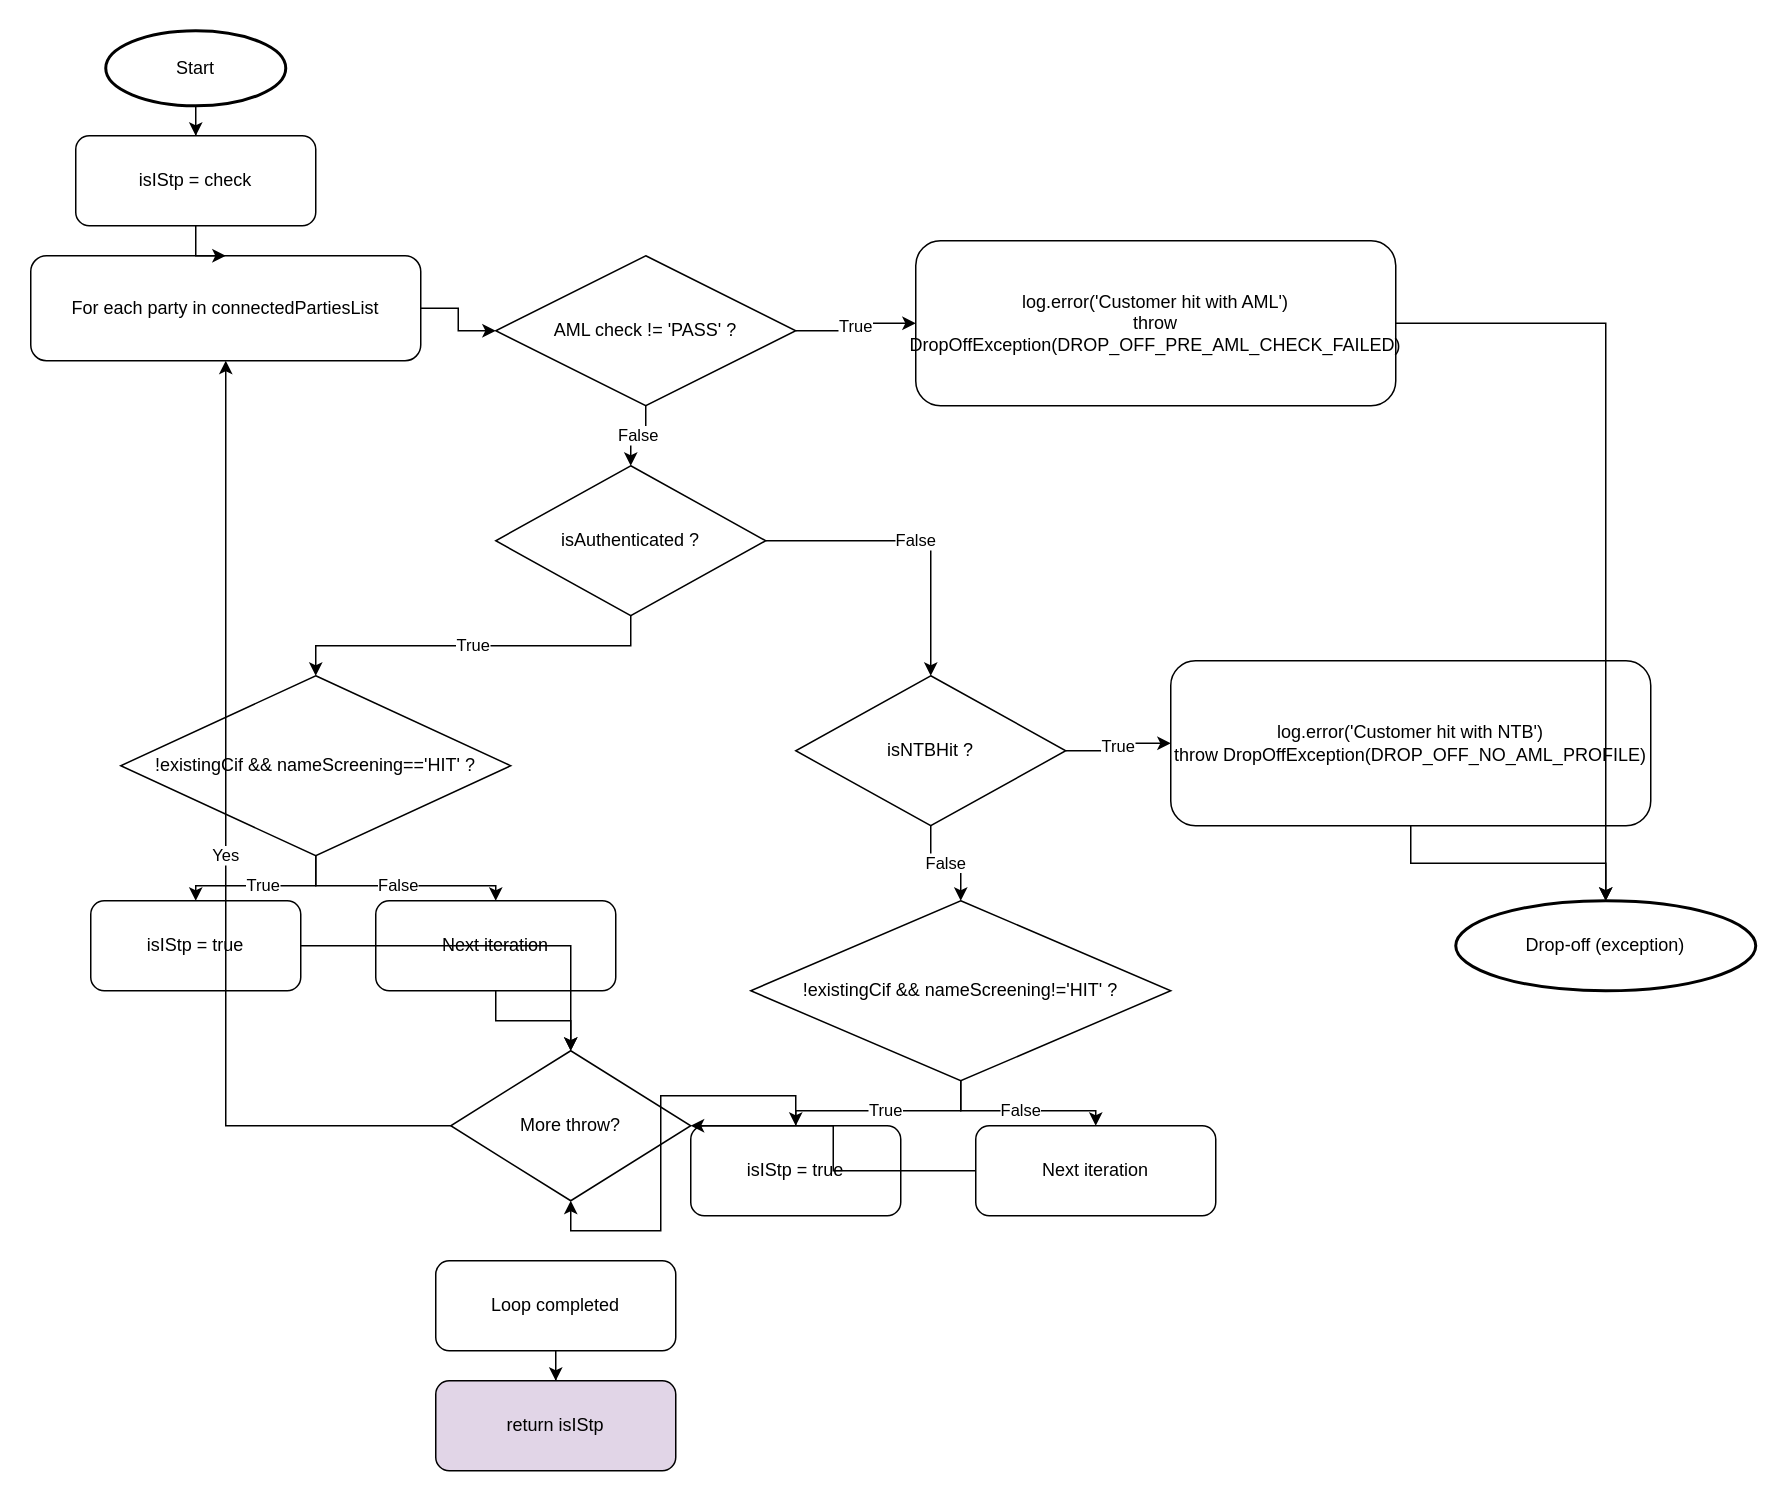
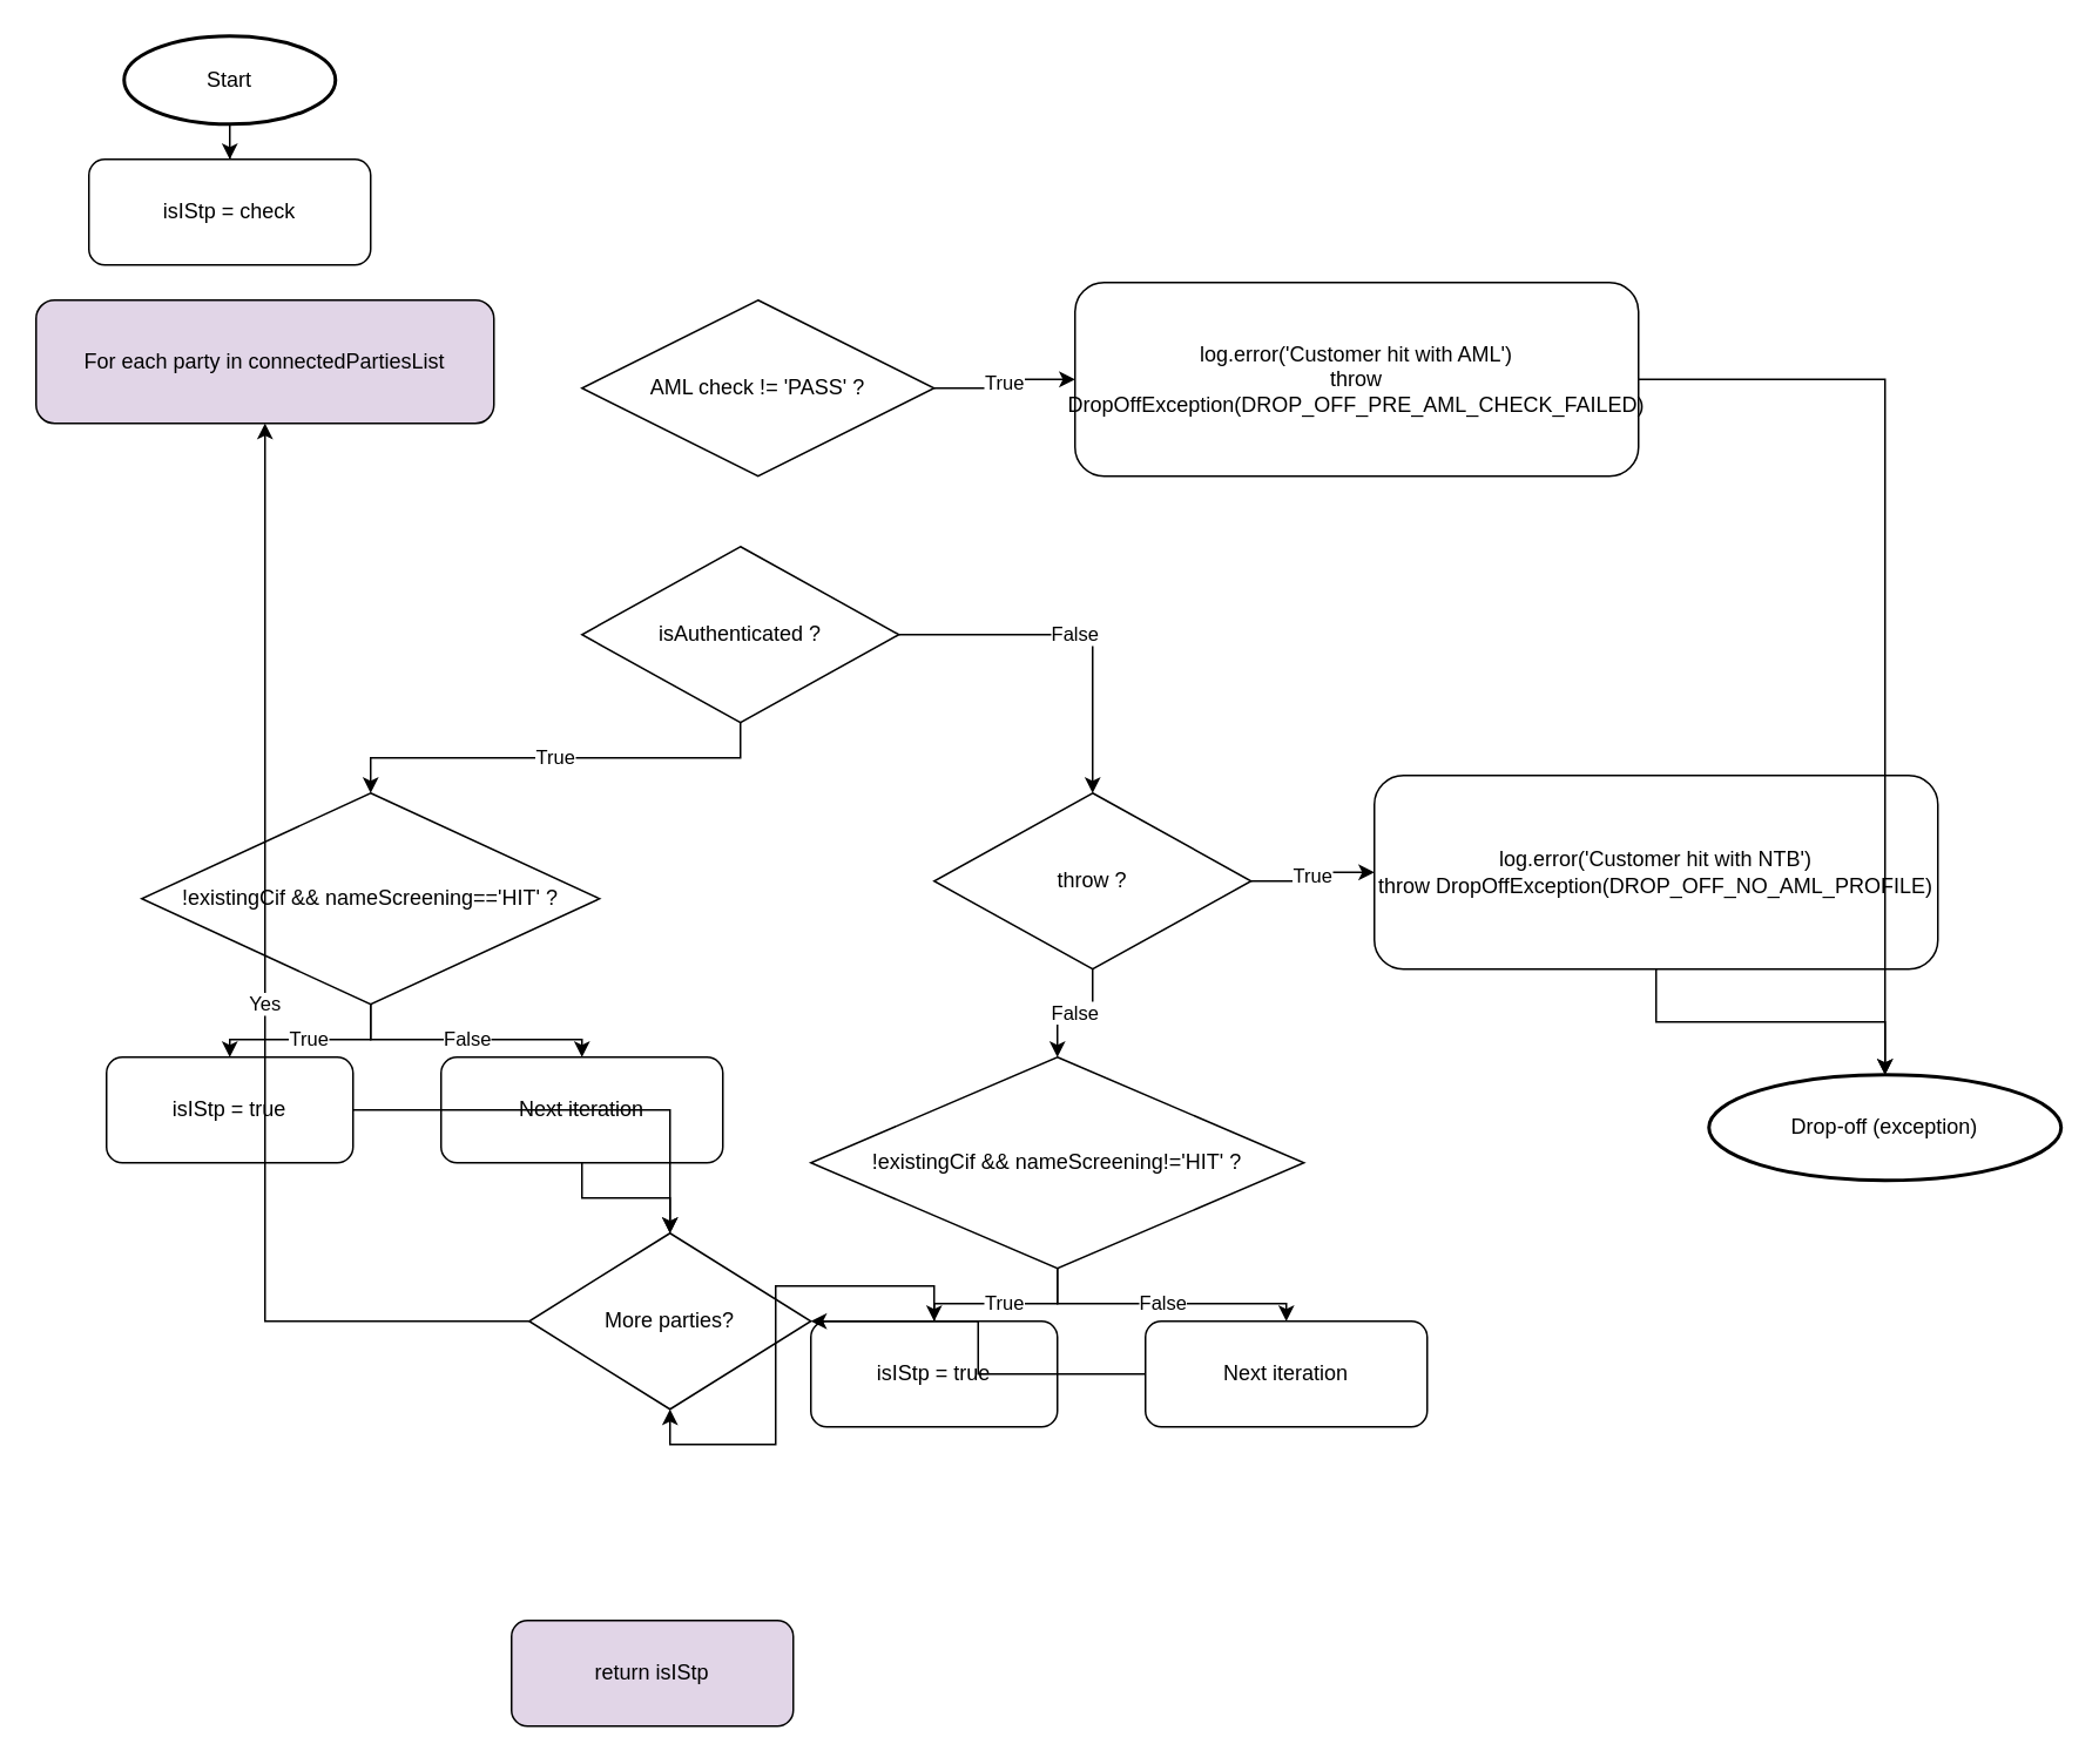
  <mxCell id="0" />
  <mxCell id="1" parent="0" />
  <mxCell id="2" value="Start" style="shape=ellipse;whiteSpace=wrap;html=1;strokeWidth=2;" vertex="1" parent="1"><mxGeometry x="70" y="20" width="120" height="50" as="geometry" /></mxCell>
  <mxCell id="3" value="isIStp = check" style="rounded=1;whiteSpace=wrap;html=1;" vertex="1" parent="1"><mxGeometry x="50" y="90" width="160" height="60" as="geometry" /></mxCell>
- <mxCell id="4" value="For each party in connectedPartiesList" style="rounded=1;whiteSpace=wrap;html=1;" vertex="1" parent="1"><mxGeometry x="20" y="170" width="260" height="70" as="geometry" /></mxCell>
+ <mxCell id="4" value="For each party in connectedPartiesList" style="rounded=1;whiteSpace=wrap;html=1;fillColor=#e1d5e7;" vertex="1" parent="1"><mxGeometry x="20" y="170" width="260" height="70" as="geometry" /></mxCell>
  <mxCell id="5" value="AML check != 'PASS' ?" style="shape=rhombus;whiteSpace=wrap;html=1;" vertex="1" parent="1"><mxGeometry x="330" y="170" width="200" height="100" as="geometry" /></mxCell>
  <mxCell id="6" value="log.error('Customer hit with AML')&#10;throw DropOffException(DROP_OFF_PRE_AML_CHECK_FAILED)" style="rounded=1;whiteSpace=wrap;html=1;" vertex="1" parent="1"><mxGeometry x="610" y="160" width="320" height="110" as="geometry" /></mxCell>
  <mxCell id="7" value="isAuthenticated ?" style="shape=rhombus;whiteSpace=wrap;html=1;" vertex="1" parent="1"><mxGeometry x="330" y="310" width="180" height="100" as="geometry" /></mxCell>
  <mxCell id="8" value="!existingCif &amp;&amp; nameScreening=='HIT' ?" style="shape=rhombus;whiteSpace=wrap;html=1;" vertex="1" parent="1"><mxGeometry x="80" y="450" width="260" height="120" as="geometry" /></mxCell>
  <mxCell id="9" value="isIStp = true" style="rounded=1;whiteSpace=wrap;html=1;" vertex="1" parent="1"><mxGeometry x="60" y="600" width="140" height="60" as="geometry" /></mxCell>
  <mxCell id="10" value="Next iteration" style="rounded=1;whiteSpace=wrap;html=1;" vertex="1" parent="1"><mxGeometry x="250" y="600" width="160" height="60" as="geometry" /></mxCell>
- <mxCell id="11" value="isNTBHit ?" style="shape=rhombus;whiteSpace=wrap;html=1;" vertex="1" parent="1"><mxGeometry x="530" y="450" width="180" height="100" as="geometry" /></mxCell>
+ <mxCell id="11" value="throw ?" style="shape=rhombus;whiteSpace=wrap;html=1;" vertex="1" parent="1"><mxGeometry x="530" y="450" width="180" height="100" as="geometry" /></mxCell>
  <mxCell id="12" value="log.error('Customer hit with NTB')&#10;throw DropOffException(DROP_OFF_NO_AML_PROFILE)" style="rounded=1;whiteSpace=wrap;html=1;" vertex="1" parent="1"><mxGeometry x="780" y="440" width="320" height="110" as="geometry" /></mxCell>
- <mxCell id="13" value="!existingCif &amp;&amp; nameScreening!='HIT' ?" style="shape=rhombus;whiteSpace=wrap;html=1;" vertex="1" parent="1"><mxGeometry x="500" y="600" width="280" height="120" as="geometry" /></mxCell>
+ <mxCell id="13" value="!existingCif &amp;&amp; nameScreening!='HIT' ?" style="shape=rhombus;whiteSpace=wrap;html=1;" vertex="1" parent="1"><mxGeometry x="460" y="600" width="280" height="120" as="geometry" /></mxCell>
  <mxCell id="14" value="isIStp = true" style="rounded=1;whiteSpace=wrap;html=1;" vertex="1" parent="1"><mxGeometry x="460" y="750" width="140" height="60" as="geometry" /></mxCell>
  <mxCell id="15" value="Next iteration" style="rounded=1;whiteSpace=wrap;html=1;" vertex="1" parent="1"><mxGeometry x="650" y="750" width="160" height="60" as="geometry" /></mxCell>
- <mxCell id="16" value="More throw?" style="shape=rhombus;whiteSpace=wrap;html=1;" vertex="1" parent="1"><mxGeometry x="300" y="700" width="160" height="100" as="geometry" /></mxCell>
- <mxCell id="17" value="Loop completed" style="rounded=1;whiteSpace=wrap;html=1;" vertex="1" parent="1"><mxGeometry x="290" y="840" width="160" height="60" as="geometry" /></mxCell>
+ <mxCell id="16" value="More parties?" style="shape=rhombus;whiteSpace=wrap;html=1;" vertex="1" parent="1"><mxGeometry x="300" y="700" width="160" height="100" as="geometry" /></mxCell>
  <mxCell id="18" value="return isIStp" style="rounded=1;whiteSpace=wrap;html=1;fillColor=#e1d5e7;" vertex="1" parent="1"><mxGeometry x="290" y="920" width="160" height="60" as="geometry" /></mxCell>
- <mxCell id="19" value="Drop-off (exception)" style="shape=ellipse;whiteSpace=wrap;html=1;strokeWidth=2;" vertex="1" parent="1"><mxGeometry x="970" y="600" width="200" height="60" as="geometry" /></mxCell>
+ <mxCell id="19" value="Drop-off (exception)" style="shape=ellipse;whiteSpace=wrap;html=1;strokeWidth=2;" vertex="1" parent="1"><mxGeometry x="970" y="610" width="200" height="60" as="geometry" /></mxCell>
  <mxCell id="20" value="" style="edgeStyle=orthogonalEdgeStyle;rounded=0;orthogonalLoop=1;jettySize=auto;html=1;" edge="1" parent="1" source="2" target="3"><mxGeometry relative="1" as="geometry" /></mxCell>
- <mxCell id="21" value="" style="edgeStyle=orthogonalEdgeStyle;rounded=0;orthogonalLoop=1;jettySize=auto;html=1;" edge="1" parent="1" source="3" target="4"><mxGeometry relative="1" as="geometry" /></mxCell>
- <mxCell id="22" value="" style="edgeStyle=orthogonalEdgeStyle;rounded=0;orthogonalLoop=1;jettySize=auto;html=1;" edge="1" parent="1" source="4" target="5"><mxGeometry relative="1" as="geometry" /></mxCell>
  <mxCell id="23" value="True" style="edgeStyle=orthogonalEdgeStyle;rounded=0;orthogonalLoop=1;jettySize=auto;html=1;" edge="1" parent="1" source="5" target="6"><mxGeometry relative="1" as="geometry" /></mxCell>
  <mxCell id="24" value="" style="edgeStyle=orthogonalEdgeStyle;rounded=0;orthogonalLoop=1;jettySize=auto;html=1;" edge="1" parent="1" source="6" target="19"><mxGeometry relative="1" as="geometry" /></mxCell>
- <mxCell id="25" value="False" style="edgeStyle=orthogonalEdgeStyle;rounded=0;orthogonalLoop=1;jettySize=auto;html=1;" edge="1" parent="1" source="5" target="7"><mxGeometry relative="1" as="geometry" /></mxCell>
  <mxCell id="26" value="True" style="edgeStyle=orthogonalEdgeStyle;rounded=0;orthogonalLoop=1;jettySize=auto;html=1;" edge="1" parent="1" source="7" target="8"><mxGeometry relative="1" as="geometry" /></mxCell>
  <mxCell id="27" value="True" style="edgeStyle=orthogonalEdgeStyle;rounded=0;orthogonalLoop=1;jettySize=auto;html=1;" edge="1" parent="1" source="8" target="9"><mxGeometry relative="1" as="geometry" /></mxCell>
  <mxCell id="28" value="False" style="edgeStyle=orthogonalEdgeStyle;rounded=0;orthogonalLoop=1;jettySize=auto;html=1;" edge="1" parent="1" source="8" target="10"><mxGeometry relative="1" as="geometry" /></mxCell>
  <mxCell id="29" value="False" style="edgeStyle=orthogonalEdgeStyle;rounded=0;orthogonalLoop=1;jettySize=auto;html=1;" edge="1" parent="1" source="7" target="11"><mxGeometry relative="1" as="geometry" /></mxCell>
  <mxCell id="30" value="True" style="edgeStyle=orthogonalEdgeStyle;rounded=0;orthogonalLoop=1;jettySize=auto;html=1;" edge="1" parent="1" source="11" target="12"><mxGeometry relative="1" as="geometry" /></mxCell>
  <mxCell id="31" value="" style="edgeStyle=orthogonalEdgeStyle;rounded=0;orthogonalLoop=1;jettySize=auto;html=1;" edge="1" parent="1" source="12" target="19"><mxGeometry relative="1" as="geometry" /></mxCell>
  <mxCell id="32" value="False" style="edgeStyle=orthogonalEdgeStyle;rounded=0;orthogonalLoop=1;jettySize=auto;html=1;" edge="1" parent="1" source="11" target="13"><mxGeometry relative="1" as="geometry" /></mxCell>
  <mxCell id="33" value="True" style="edgeStyle=orthogonalEdgeStyle;rounded=0;orthogonalLoop=1;jettySize=auto;html=1;" edge="1" parent="1" source="13" target="14"><mxGeometry relative="1" as="geometry" /></mxCell>
  <mxCell id="34" value="False" style="edgeStyle=orthogonalEdgeStyle;rounded=0;orthogonalLoop=1;jettySize=auto;html=1;" edge="1" parent="1" source="13" target="15"><mxGeometry relative="1" as="geometry" /></mxCell>
  <mxCell id="35" value="" style="edgeStyle=orthogonalEdgeStyle;rounded=0;orthogonalLoop=1;jettySize=auto;html=1;" edge="1" parent="1" source="9" target="16"><mxGeometry relative="1" as="geometry" /></mxCell>
  <mxCell id="36" value="" style="edgeStyle=orthogonalEdgeStyle;rounded=0;orthogonalLoop=1;jettySize=auto;html=1;" edge="1" parent="1" source="10" target="16"><mxGeometry relative="1" as="geometry" /></mxCell>
  <mxCell id="37" value="" style="edgeStyle=orthogonalEdgeStyle;rounded=0;orthogonalLoop=1;jettySize=auto;html=1;" edge="1" parent="1" source="14" target="16"><mxGeometry relative="1" as="geometry" /></mxCell>
  <mxCell id="38" value="" style="edgeStyle=orthogonalEdgeStyle;rounded=0;orthogonalLoop=1;jettySize=auto;html=1;" edge="1" parent="1" source="15" target="16"><mxGeometry relative="1" as="geometry" /></mxCell>
  <mxCell id="39" value="Yes" style="edgeStyle=orthogonalEdgeStyle;rounded=0;orthogonalLoop=1;jettySize=auto;html=1;" edge="1" parent="1" source="16" target="4"><mxGeometry relative="1" as="geometry" /></mxCell>
- <mxCell id="40" value="" style="edgeStyle=orthogonalEdgeStyle;rounded=0;orthogonalLoop=1;jettySize=auto;html=1;" edge="1" parent="1" source="17" target="18"><mxGeometry relative="1" as="geometry" /></mxCell>
